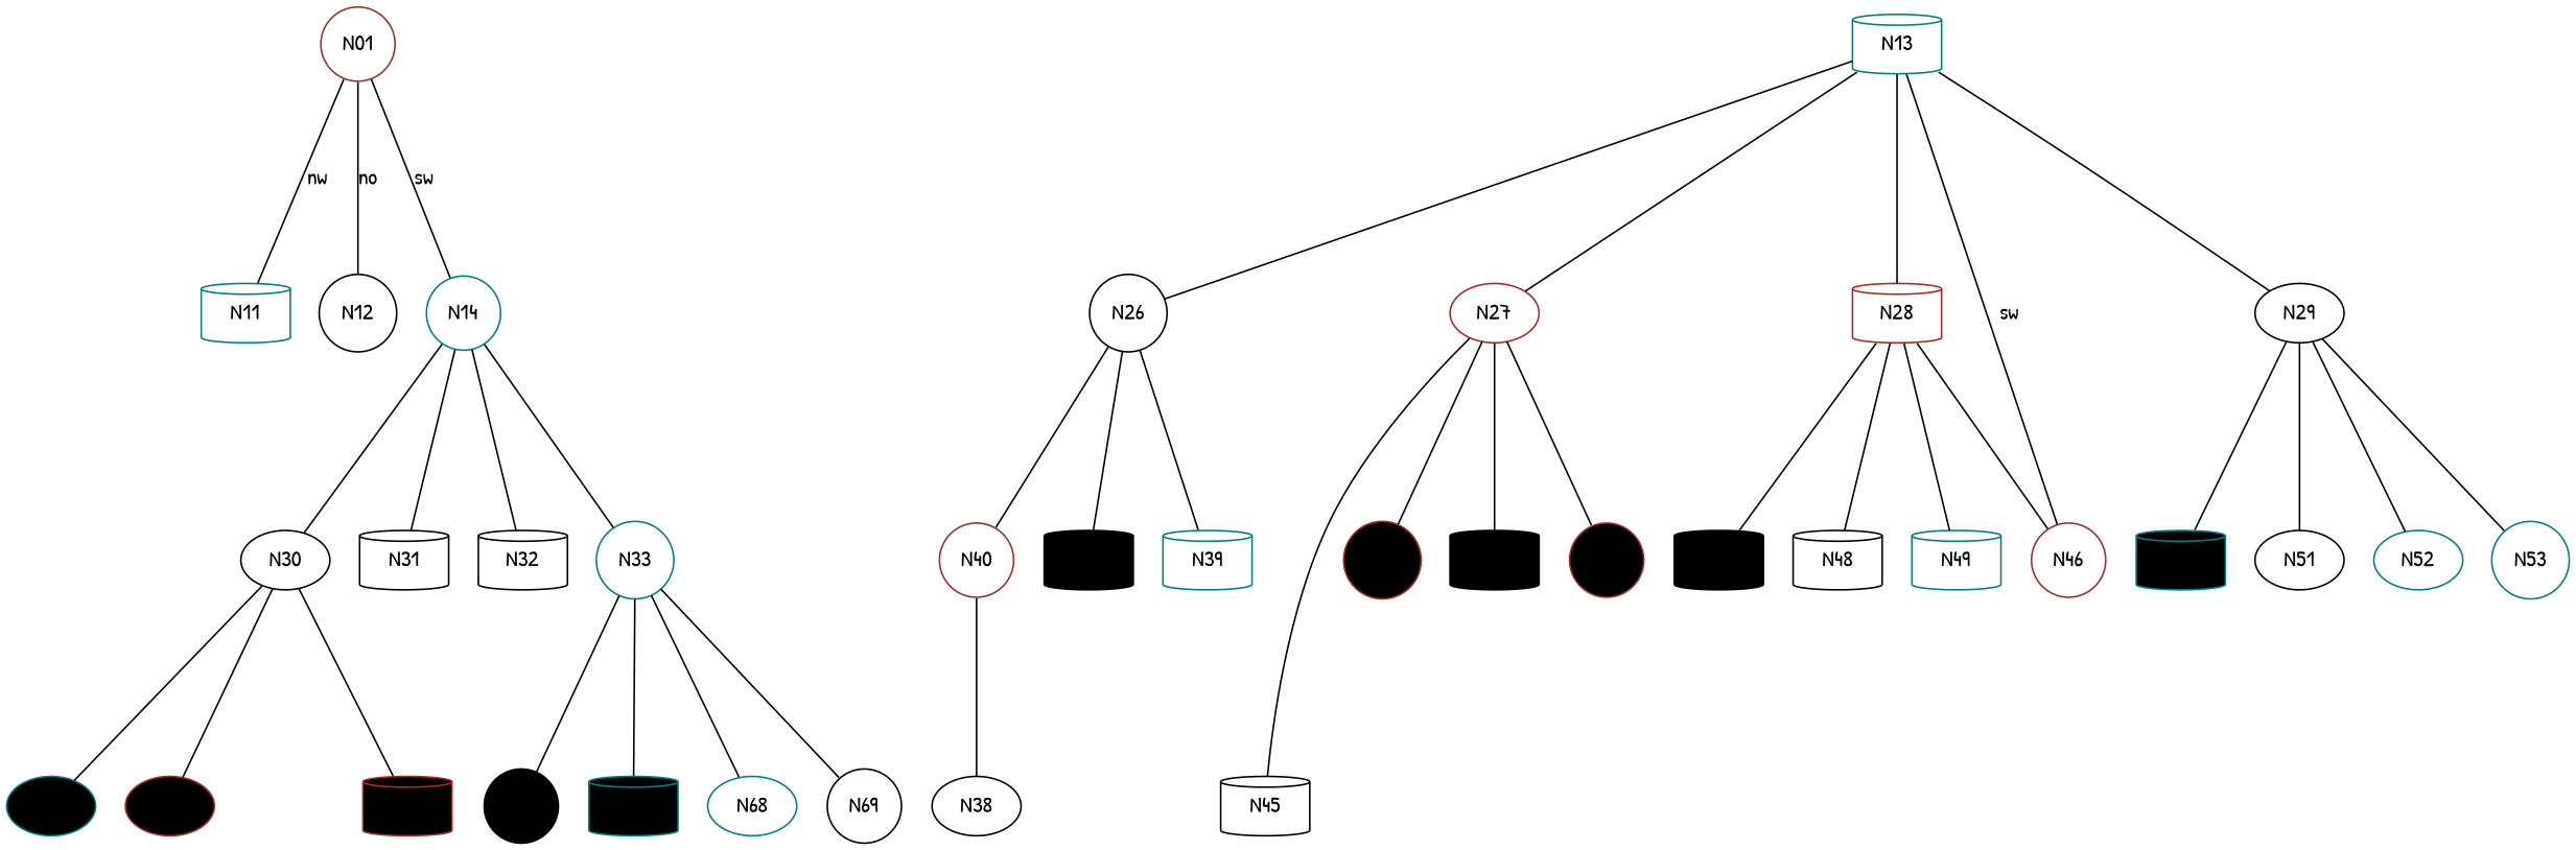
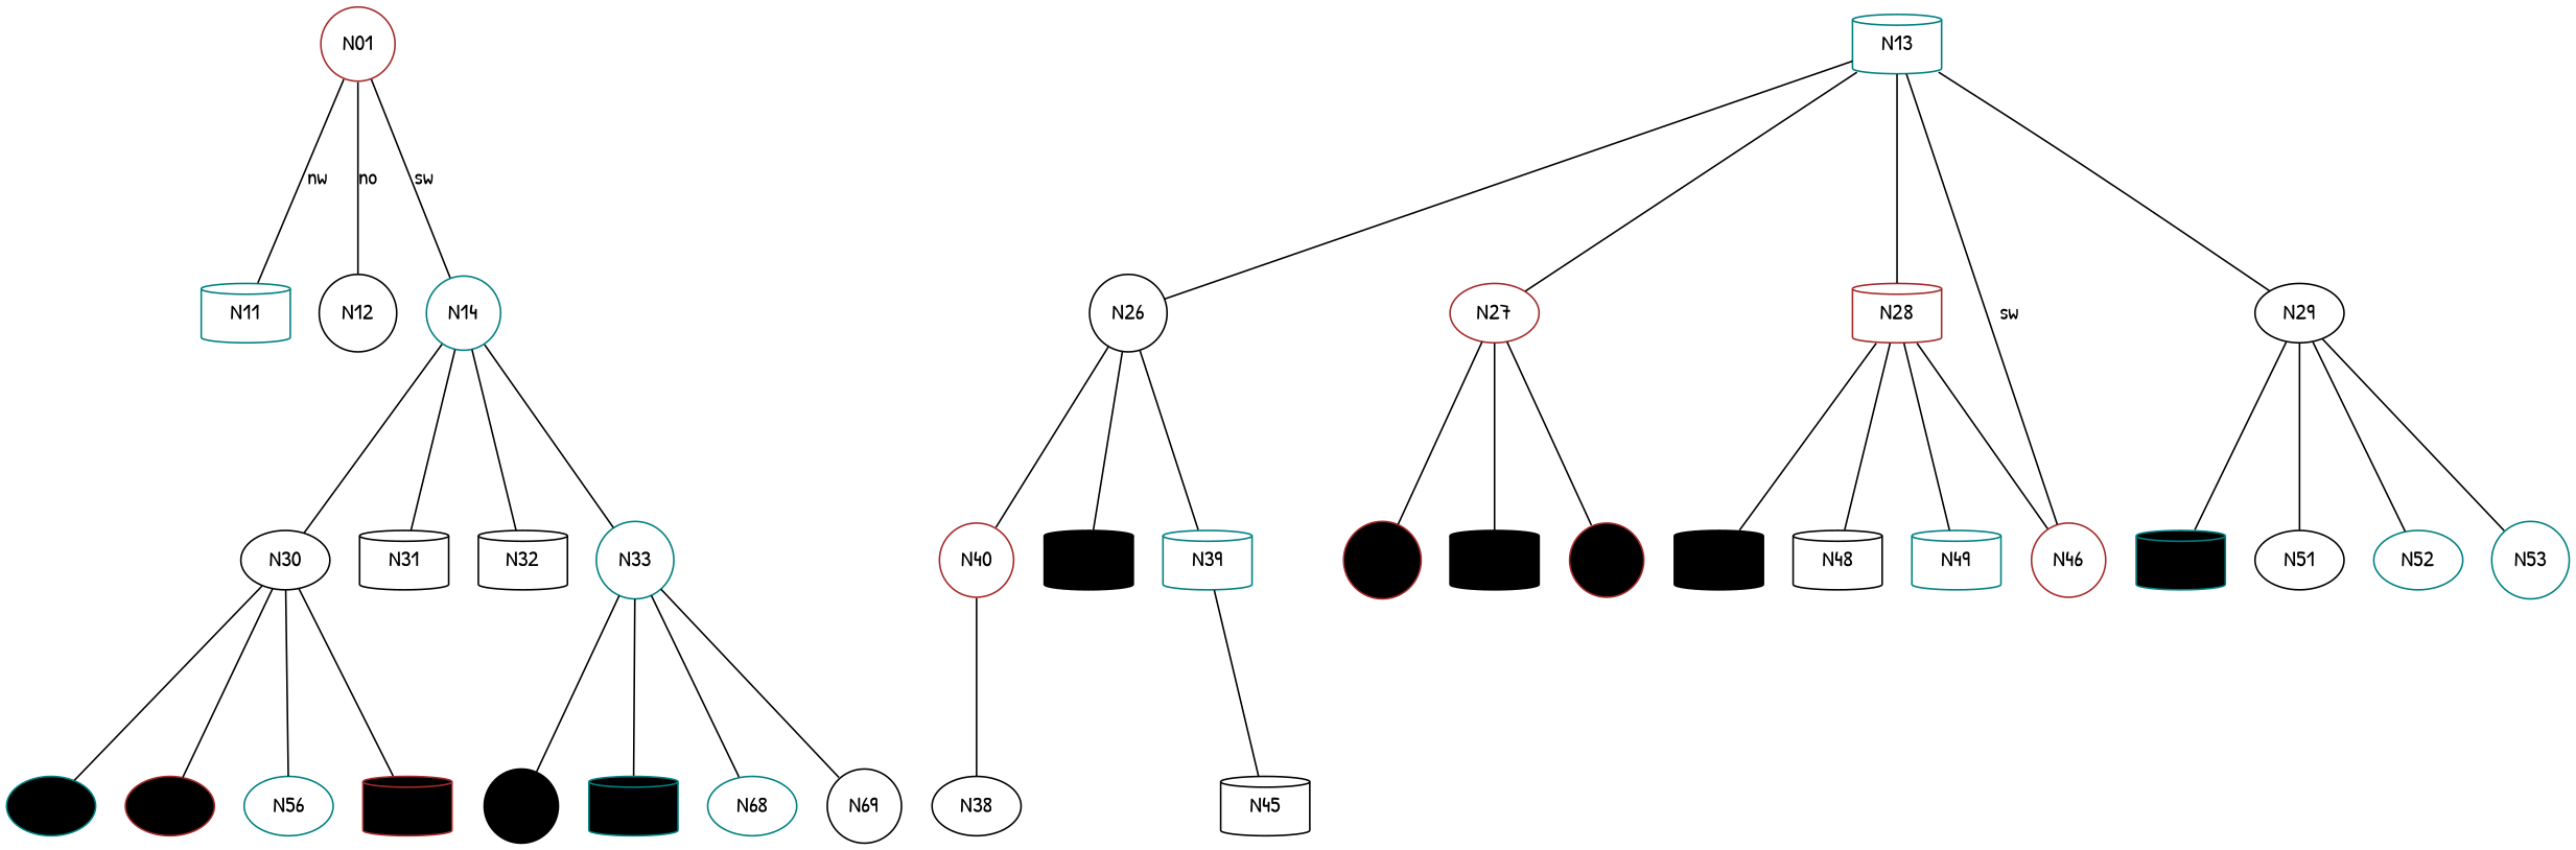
  graph {
    fontname="Patrick Hand"
    ranksep=1.4
    node [color=black fontname="Patrick Hand" shape=cylinder fillcolor=white style=filled]
    edge [fontname="Patrick Hand"]
    N01 [color=brown shape=circle fillcolor="" style=""]
    N11 [color=teal]
    N12 [shape=circle]
    N14 [color=teal shape=circle fillcolor="" style=""]
    N13 [color=teal fillcolor="" style=""]
    N26 [shape=circle fillcolor="" style=""]
    N27 [color=brown shape=ellipse fillcolor="" style=""]
    N28 [color=brown fillcolor="" style=""]
    N29 [shape=ellipse fillcolor="" style=""]
    N30 [shape=ellipse fillcolor="" style=""]
    N31
    N32
    N33 [color=teal shape=circle fillcolor="" style=""]
    N39 [color=teal]
    N40 [color=brown shape=circle]
    N41 [fillcolor=black]
    N42 [color=brown fillcolor=black shape=circle]
    N43 [fillcolor=black]
    N44 [color=brown fillcolor=black shape=circle]
    N45
    N46 [color=brown shape=circle]
    N47 [fillcolor=black]
    N48
    N49 [color=teal]
    N50 [color=teal fillcolor=black]
    N51 [shape=ellipse]
    N52 [color=teal shape=ellipse]
    N53 [color=teal shape=circle]
    N54 [color=teal fillcolor=black shape=ellipse]
    N55 [color=brown fillcolor=black shape=ellipse]
+   N56 [color=teal shape=ellipse]
    N57 [color=brown fillcolor=black]
    N66 [fillcolor=black shape=circle]
    N67 [color=teal fillcolor=black]
    N68 [color=teal shape=ellipse]
    N69 [shape=circle]
    N38 [shape=ellipse]
    N01 -- N11 [label=nw]
    N01 -- N12 [label=no]
    N01 -- N14 [label=sw]
    N14 -- N30
    N14 -- N31
    N14 -- N32
    N14 -- N33
    N13 -- N26
    N13 -- N27
    N13 -- N28
    N13 -- N29
    N26 -- N39
    N26 -- N40
    N26 -- N41
    N27 -- N42
    N27 -- N43
    N27 -- N44
-   N27 -- N45
+   N39 -- N45
    N28 -- N46
    N28 -- N47
    N28 -- N48
    N28 -- N49
    N29 -- N50
    N29 -- N51
    N29 -- N52
    N29 -- N53
    N30 -- N54
    N30 -- N55
+   N30 -- N56
    N30 -- N57
    N33 -- N66
    N33 -- N67
    N33 -- N68
    N33 -- N69
    N40 -- N38
    N46 -- N13 [label=sw]
  }
